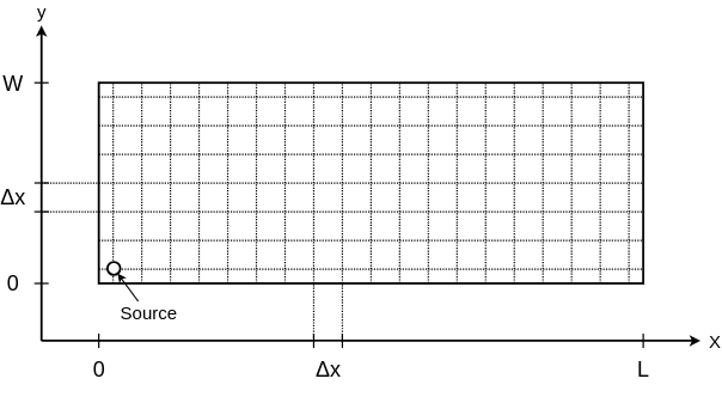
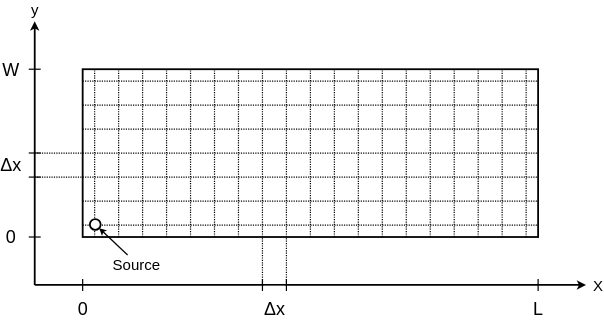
  <mxCell id="0" />
  <mxCell id="1" parent="0" />
  <mxCell id="2" value="&lt;font style=&quot;font-size: 25px&quot;&gt;y&lt;/font&gt;" style="endArrow=classic;html=1;rounded=0;strokeWidth=3;" edge="1" parent="1"><mxGeometry x="1" y="20" width="50" height="50" relative="1" as="geometry"><mxPoint x="30" y="460" as="sourcePoint" /><mxPoint x="30" y="20" as="targetPoint" /><mxPoint x="20" y="-20" as="offset" /></mxGeometry></mxCell>
  <mxCell id="3" value="&lt;font style=&quot;font-size: 25px&quot;&gt;X&lt;/font&gt;" style="endArrow=classic;html=1;rounded=0;strokeWidth=3;" edge="1" parent="1"><mxGeometry x="1" y="20" width="50" height="50" relative="1" as="geometry"><mxPoint x="30" y="460" as="sourcePoint" /><mxPoint x="950" y="460" as="targetPoint" /><mxPoint x="20" y="20" as="offset" /></mxGeometry></mxCell>
  <mxCell id="4" value="" style="rounded=0;whiteSpace=wrap;html=1;strokeWidth=3;" vertex="1" parent="1"><mxGeometry x="110" y="100" width="760" height="280" as="geometry" /></mxCell>
  <mxCell id="5" value="" style="endArrow=none;html=1;rounded=0;strokeWidth=2;dashed=1;dashPattern=1 1;" edge="1" parent="1"><mxGeometry width="50" height="50" relative="1" as="geometry"><mxPoint x="130" y="380" as="sourcePoint" /><mxPoint x="130" y="100" as="targetPoint" /></mxGeometry></mxCell>
  <mxCell id="6" value="" style="endArrow=none;html=1;rounded=0;strokeWidth=2;dashed=1;dashPattern=1 1;" edge="1" parent="1"><mxGeometry width="50" height="50" relative="1" as="geometry"><mxPoint x="170" y="380" as="sourcePoint" /><mxPoint x="170" y="100" as="targetPoint" /></mxGeometry></mxCell>
  <mxCell id="7" value="" style="endArrow=none;html=1;rounded=0;strokeWidth=2;dashed=1;dashPattern=1 1;" edge="1" parent="1"><mxGeometry width="50" height="50" relative="1" as="geometry"><mxPoint x="210" y="380" as="sourcePoint" /><mxPoint x="210" y="100" as="targetPoint" /></mxGeometry></mxCell>
  <mxCell id="8" value="" style="endArrow=none;html=1;rounded=0;strokeWidth=2;dashed=1;dashPattern=1 1;" edge="1" parent="1"><mxGeometry width="50" height="50" relative="1" as="geometry"><mxPoint x="250" y="380" as="sourcePoint" /><mxPoint x="250" y="100" as="targetPoint" /></mxGeometry></mxCell>
  <mxCell id="9" value="" style="endArrow=none;html=1;rounded=0;strokeWidth=2;dashed=1;dashPattern=1 1;" edge="1" parent="1"><mxGeometry width="50" height="50" relative="1" as="geometry"><mxPoint x="290" y="380" as="sourcePoint" /><mxPoint x="290" y="100" as="targetPoint" /></mxGeometry></mxCell>
  <mxCell id="10" value="" style="endArrow=none;html=1;rounded=0;strokeWidth=2;dashed=1;dashPattern=1 1;" edge="1" parent="1"><mxGeometry width="50" height="50" relative="1" as="geometry"><mxPoint x="330" y="380" as="sourcePoint" /><mxPoint x="330" y="100" as="targetPoint" /></mxGeometry></mxCell>
  <mxCell id="11" value="" style="endArrow=none;html=1;rounded=0;strokeWidth=2;dashed=1;dashPattern=1 1;" edge="1" parent="1"><mxGeometry width="50" height="50" relative="1" as="geometry"><mxPoint x="370" y="380" as="sourcePoint" /><mxPoint x="370" y="100" as="targetPoint" /></mxGeometry></mxCell>
  <mxCell id="12" value="" style="endArrow=none;html=1;rounded=0;strokeWidth=2;dashed=1;dashPattern=1 1;" edge="1" parent="1"><mxGeometry width="50" height="50" relative="1" as="geometry"><mxPoint x="410" y="460" as="sourcePoint" /><mxPoint x="410" y="100" as="targetPoint" /></mxGeometry></mxCell>
  <mxCell id="13" value="" style="endArrow=none;html=1;rounded=0;strokeWidth=2;dashed=1;dashPattern=1 1;" edge="1" parent="1"><mxGeometry width="50" height="50" relative="1" as="geometry"><mxPoint x="450" y="460" as="sourcePoint" /><mxPoint x="450" y="100" as="targetPoint" /></mxGeometry></mxCell>
  <mxCell id="14" value="" style="endArrow=none;html=1;rounded=0;strokeWidth=2;dashed=1;dashPattern=1 1;" edge="1" parent="1"><mxGeometry width="50" height="50" relative="1" as="geometry"><mxPoint x="490" y="380" as="sourcePoint" /><mxPoint x="490" y="100" as="targetPoint" /></mxGeometry></mxCell>
  <mxCell id="15" value="" style="endArrow=none;html=1;rounded=0;strokeWidth=2;dashed=1;dashPattern=1 1;" edge="1" parent="1"><mxGeometry width="50" height="50" relative="1" as="geometry"><mxPoint x="530" y="380" as="sourcePoint" /><mxPoint x="530" y="100" as="targetPoint" /></mxGeometry></mxCell>
  <mxCell id="16" value="" style="endArrow=none;html=1;rounded=0;strokeWidth=2;dashed=1;dashPattern=1 1;" edge="1" parent="1"><mxGeometry width="50" height="50" relative="1" as="geometry"><mxPoint x="570" y="380" as="sourcePoint" /><mxPoint x="570" y="100" as="targetPoint" /></mxGeometry></mxCell>
  <mxCell id="17" value="" style="endArrow=none;html=1;rounded=0;strokeWidth=2;dashed=1;dashPattern=1 1;" edge="1" parent="1"><mxGeometry width="50" height="50" relative="1" as="geometry"><mxPoint x="610" y="380" as="sourcePoint" /><mxPoint x="610" y="100" as="targetPoint" /></mxGeometry></mxCell>
  <mxCell id="18" value="" style="endArrow=none;html=1;rounded=0;strokeWidth=2;dashed=1;dashPattern=1 1;" edge="1" parent="1"><mxGeometry width="50" height="50" relative="1" as="geometry"><mxPoint x="650" y="380" as="sourcePoint" /><mxPoint x="650" y="100" as="targetPoint" /></mxGeometry></mxCell>
  <mxCell id="19" value="" style="endArrow=none;html=1;rounded=0;strokeWidth=2;dashed=1;dashPattern=1 1;" edge="1" parent="1"><mxGeometry width="50" height="50" relative="1" as="geometry"><mxPoint x="690" y="380" as="sourcePoint" /><mxPoint x="690" y="100" as="targetPoint" /></mxGeometry></mxCell>
  <mxCell id="20" value="" style="endArrow=none;html=1;rounded=0;strokeWidth=2;dashed=1;dashPattern=1 1;" edge="1" parent="1"><mxGeometry width="50" height="50" relative="1" as="geometry"><mxPoint x="730" y="380" as="sourcePoint" /><mxPoint x="730" y="100" as="targetPoint" /></mxGeometry></mxCell>
  <mxCell id="21" value="" style="endArrow=none;html=1;rounded=0;strokeWidth=2;dashed=1;dashPattern=1 1;" edge="1" parent="1"><mxGeometry width="50" height="50" relative="1" as="geometry"><mxPoint x="770" y="380" as="sourcePoint" /><mxPoint x="770" y="100" as="targetPoint" /></mxGeometry></mxCell>
  <mxCell id="22" value="" style="endArrow=none;html=1;rounded=0;strokeWidth=2;dashed=1;dashPattern=1 1;" edge="1" parent="1"><mxGeometry width="50" height="50" relative="1" as="geometry"><mxPoint x="810" y="380" as="sourcePoint" /><mxPoint x="810" y="100" as="targetPoint" /></mxGeometry></mxCell>
  <mxCell id="23" value="" style="endArrow=none;html=1;rounded=0;strokeWidth=2;dashed=1;dashPattern=1 1;" edge="1" parent="1"><mxGeometry width="50" height="50" relative="1" as="geometry"><mxPoint x="850" y="380" as="sourcePoint" /><mxPoint x="850" y="100" as="targetPoint" /></mxGeometry></mxCell>
  <mxCell id="24" value="" style="endArrow=none;html=1;rounded=0;dashed=1;dashPattern=1 1;strokeWidth=2;" edge="1" parent="1"><mxGeometry width="50" height="50" relative="1" as="geometry"><mxPoint x="110" y="120" as="sourcePoint" /><mxPoint x="870" y="120" as="targetPoint" /></mxGeometry></mxCell>
  <mxCell id="25" value="" style="endArrow=none;html=1;rounded=0;dashed=1;dashPattern=1 1;strokeWidth=2;" edge="1" parent="1"><mxGeometry width="50" height="50" relative="1" as="geometry"><mxPoint x="110" y="160" as="sourcePoint" /><mxPoint x="870" y="160" as="targetPoint" /></mxGeometry></mxCell>
  <mxCell id="26" value="" style="endArrow=none;html=1;rounded=0;dashed=1;dashPattern=1 1;strokeWidth=2;" edge="1" parent="1"><mxGeometry width="50" height="50" relative="1" as="geometry"><mxPoint x="110" y="200" as="sourcePoint" /><mxPoint x="870" y="200" as="targetPoint" /></mxGeometry></mxCell>
  <mxCell id="27" value="" style="endArrow=none;html=1;rounded=0;dashed=1;dashPattern=1 1;strokeWidth=2;" edge="1" parent="1"><mxGeometry width="50" height="50" relative="1" as="geometry"><mxPoint x="30" y="240" as="sourcePoint" /><mxPoint x="870" y="240" as="targetPoint" /></mxGeometry></mxCell>
  <mxCell id="28" value="" style="endArrow=none;html=1;rounded=0;dashed=1;dashPattern=1 1;strokeWidth=2;" edge="1" parent="1"><mxGeometry width="50" height="50" relative="1" as="geometry"><mxPoint x="30" y="280" as="sourcePoint" /><mxPoint x="870" y="280" as="targetPoint" /></mxGeometry></mxCell>
  <mxCell id="29" value="" style="endArrow=none;html=1;rounded=0;dashed=1;dashPattern=1 1;strokeWidth=2;" edge="1" parent="1"><mxGeometry width="50" height="50" relative="1" as="geometry"><mxPoint x="110" y="320" as="sourcePoint" /><mxPoint x="870" y="320" as="targetPoint" /></mxGeometry></mxCell>
  <mxCell id="30" value="" style="endArrow=none;html=1;rounded=0;dashed=1;dashPattern=1 1;strokeWidth=2;" edge="1" parent="1"><mxGeometry width="50" height="50" relative="1" as="geometry"><mxPoint x="110" y="360" as="sourcePoint" /><mxPoint x="870" y="360" as="targetPoint" /></mxGeometry></mxCell>
  <mxCell id="31" value="&lt;font style=&quot;font-size: 30px&quot;&gt;0&lt;/font&gt;" style="endArrow=none;html=1;rounded=0;strokeWidth=2;" edge="1" parent="1"><mxGeometry x="1" y="30" width="50" height="50" relative="1" as="geometry"><mxPoint x="40" y="380" as="sourcePoint" /><mxPoint x="20" y="380" as="targetPoint" /><mxPoint x="-30" y="-30" as="offset" /></mxGeometry></mxCell>
  <mxCell id="32" value="&lt;font style=&quot;font-size: 30px&quot;&gt;W&lt;/font&gt;" style="endArrow=none;html=1;rounded=0;strokeWidth=2;" edge="1" parent="1"><mxGeometry x="1" y="30" width="50" height="50" relative="1" as="geometry"><mxPoint x="40" y="100" as="sourcePoint" /><mxPoint x="20" y="100" as="targetPoint" /><mxPoint x="-30" y="-30" as="offset" /></mxGeometry></mxCell>
  <mxCell id="33" value="&lt;font style=&quot;font-size: 30px&quot;&gt;0&lt;/font&gt;" style="endArrow=none;html=1;rounded=0;strokeWidth=2;" edge="1" parent="1"><mxGeometry x="-1" y="-30" width="50" height="50" relative="1" as="geometry"><mxPoint x="110" y="470" as="sourcePoint" /><mxPoint x="110" y="450" as="targetPoint" /><mxPoint x="-30" y="30" as="offset" /></mxGeometry></mxCell>
  <mxCell id="34" value="&lt;font style=&quot;font-size: 30px&quot;&gt;L&lt;/font&gt;" style="endArrow=none;html=1;rounded=0;strokeWidth=2;" edge="1" parent="1"><mxGeometry x="-1" y="-30" width="50" height="50" relative="1" as="geometry"><mxPoint x="870" y="470" as="sourcePoint" /><mxPoint x="870" y="450" as="targetPoint" /><mxPoint x="-30" y="30" as="offset" /></mxGeometry></mxCell>
  <mxCell id="35" value="&lt;h1 class=&quot;entry-title&quot; itemprop=&quot;headline&quot; style=&quot;font-size: 30px&quot;&gt;&lt;font style=&quot;font-size: 30px&quot;&gt;&lt;span style=&quot;font-weight: normal&quot;&gt;Δx&lt;/span&gt;&lt;/font&gt;&lt;/h1&gt;&lt;font style=&quot;font-size: 30px&quot;&gt;&lt;span class=&quot;copy-the-code-wrap copy-the-code-style-button copy-the-code-inside-wrap&quot;&gt;&lt;/span&gt;&lt;/font&gt;" style="endArrow=none;html=1;rounded=0;strokeWidth=2;" edge="1" parent="1"><mxGeometry x="-1" y="-36" width="50" height="50" relative="1" as="geometry"><mxPoint x="410" y="470" as="sourcePoint" /><mxPoint x="410" y="450" as="targetPoint" /><mxPoint x="-16" y="30" as="offset" /></mxGeometry></mxCell>
  <mxCell id="36" value="" style="endArrow=none;html=1;rounded=0;strokeWidth=2;" edge="1" parent="1"><mxGeometry x="-1" y="-28" width="50" height="50" relative="1" as="geometry"><mxPoint x="450" y="470" as="sourcePoint" /><mxPoint x="450" y="450" as="targetPoint" /><mxPoint x="-8" y="20" as="offset" /></mxGeometry></mxCell>
  <mxCell id="37" value="&lt;h1 class=&quot;entry-title&quot; itemprop=&quot;headline&quot; style=&quot;font-size: 30px&quot;&gt;&lt;font style=&quot;font-size: 30px&quot;&gt;&lt;span style=&quot;font-weight: normal&quot;&gt;Δx&lt;/span&gt;&lt;/font&gt;&lt;/h1&gt;" style="endArrow=none;html=1;rounded=0;strokeWidth=2;" edge="1" parent="1"><mxGeometry x="1" y="-36" width="50" height="50" relative="1" as="geometry"><mxPoint x="40" y="280" as="sourcePoint" /><mxPoint x="20" y="280" as="targetPoint" /><mxPoint x="-30" y="16" as="offset" /></mxGeometry></mxCell>
  <mxCell id="38" value="" style="endArrow=none;html=1;rounded=0;strokeWidth=2;" edge="1" parent="1"><mxGeometry x="1" y="30" width="50" height="50" relative="1" as="geometry"><mxPoint x="40" y="239.8" as="sourcePoint" /><mxPoint x="20" y="239.8" as="targetPoint" /><mxPoint x="-30" y="-30" as="offset" /></mxGeometry></mxCell>
  <mxCell id="39" value="&lt;div&gt;&lt;br&gt;&lt;/div&gt;" style="ellipse;whiteSpace=wrap;html=1;aspect=fixed;fontSize=30;strokeWidth=3;" vertex="1" parent="1"><mxGeometry x="122" y="350" width="18" height="18" as="geometry" /></mxCell>
- <mxCell id="40" value="&lt;font style=&quot;font-size: 25px&quot;&gt;Source&lt;/font&gt;" style="text;html=1;strokeColor=none;fillColor=none;align=center;verticalAlign=middle;whiteSpace=wrap;rounded=0;fontSize=30;" vertex="1" parent="1"><mxGeometry x="150" y="405" width="60" height="30" as="geometry" /></mxCell>
+ <mxCell id="40" value="&lt;font style=&quot;font-size: 25px&quot;&gt;Source&lt;/font&gt;" style="text;html=1;strokeColor=none;fillColor=none;align=center;verticalAlign=middle;whiteSpace=wrap;rounded=0;fontSize=30;" vertex="1" parent="1"><mxGeometry x="170" y="410" width="60" height="30" as="geometry" /></mxCell>
  <mxCell id="41" value="" style="endArrow=classic;html=1;strokeWidth=2;rounded=0;fontSize=25;exitX=0.25;exitY=0;exitDx=0;exitDy=0;endFill=1;" edge="1" parent="1" source="40" target="39"><mxGeometry width="50" height="50" relative="1" as="geometry"><mxPoint x="340" y="400" as="sourcePoint" /><mxPoint x="120" y="380" as="targetPoint" /></mxGeometry></mxCell>
